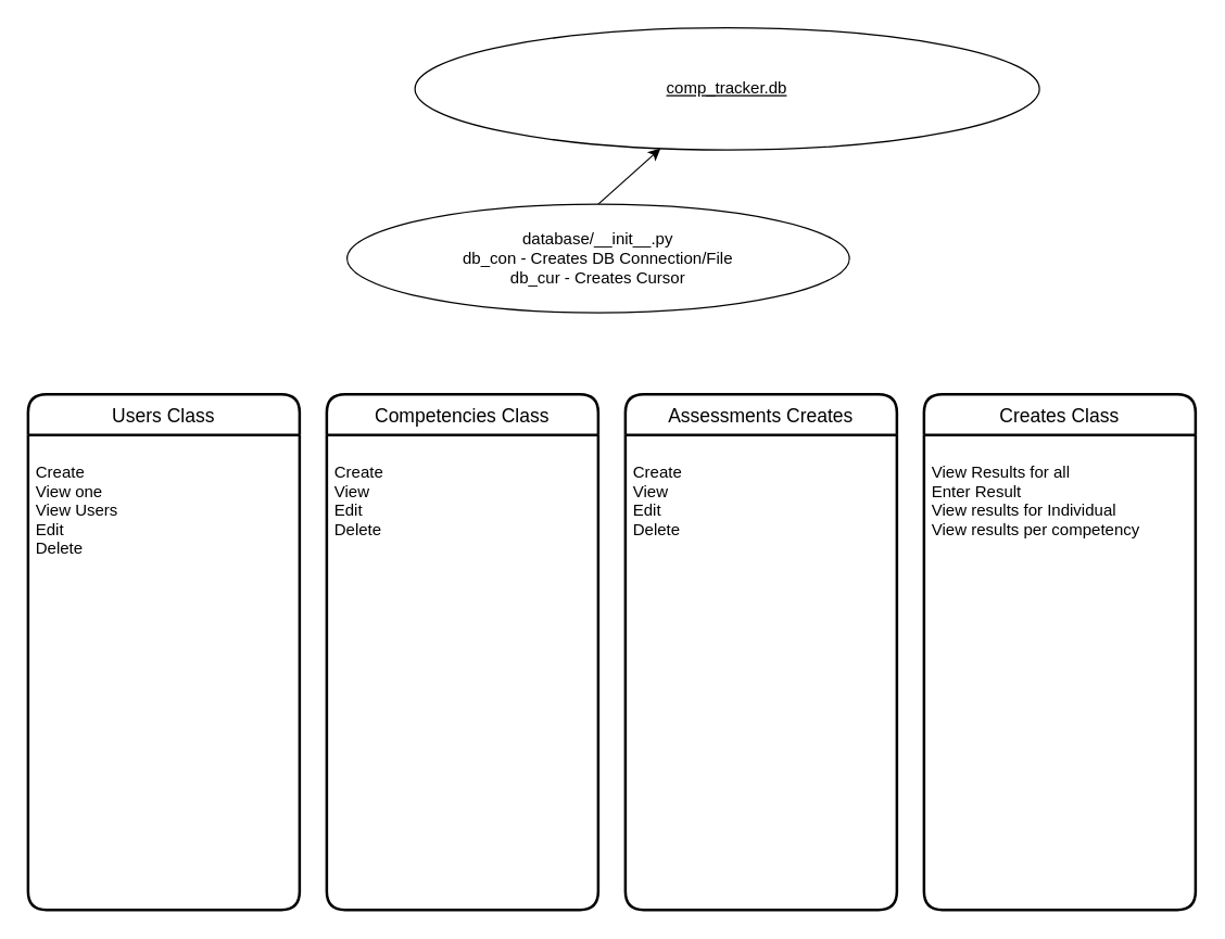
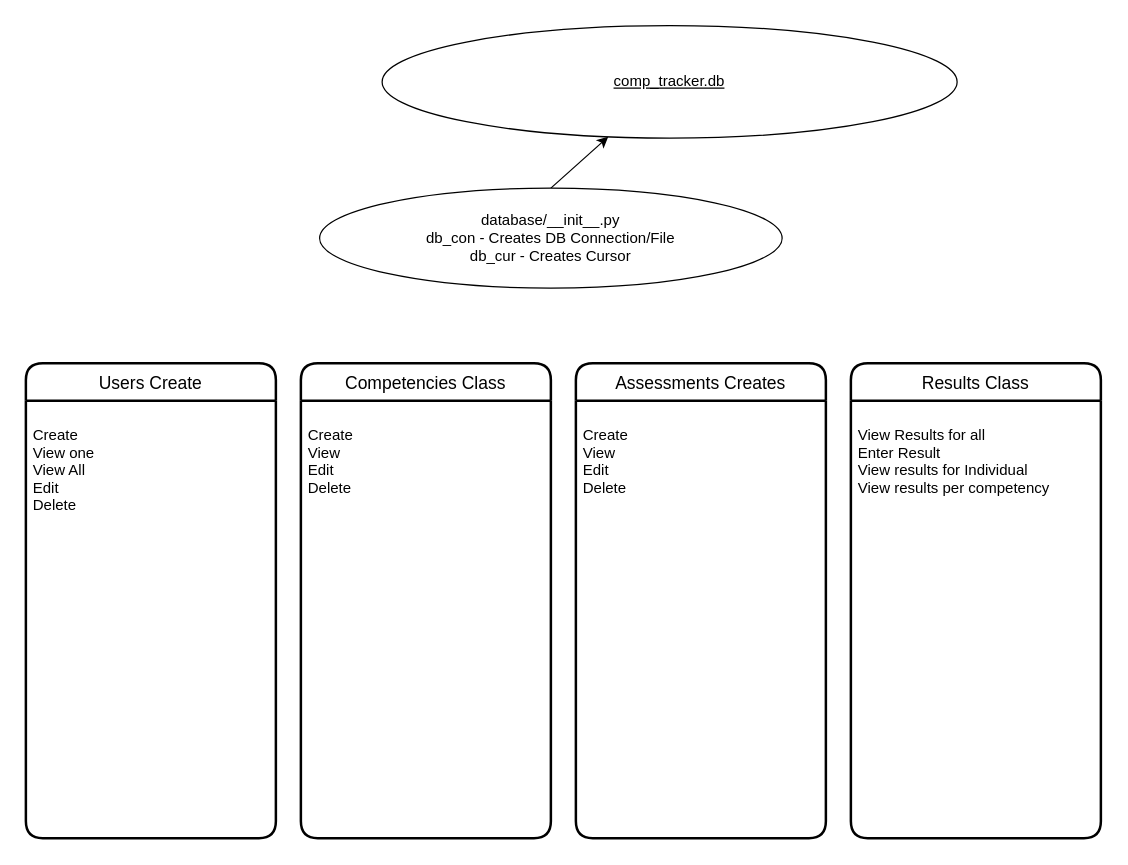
  <mxCell id="0" />
  <mxCell id="1" parent="0" />
  <mxCell id="2" value="comp_tracker.db" style="ellipse;whiteSpace=wrap;html=1;align=center;fontStyle=4;" parent="1" vertex="1"><mxGeometry x="305" y="20" width="460" height="90" as="geometry" /></mxCell>
  <mxCell id="3" style="edgeStyle=none;html=1;exitX=0.5;exitY=0;exitDx=0;exitDy=0;" parent="1" source="4" target="2" edge="1"><mxGeometry relative="1" as="geometry" /></mxCell>
  <mxCell id="4" value="database/__init__.py&lt;br&gt;db_con - Creates DB Connection/File&lt;br&gt;db_cur - Creates Cursor" style="ellipse;whiteSpace=wrap;html=1;align=center;" parent="1" vertex="1"><mxGeometry x="255" y="150" width="370" height="80" as="geometry" /></mxCell>
- <mxCell id="5" value="Users Class" style="swimlane;childLayout=stackLayout;horizontal=1;startSize=30;horizontalStack=0;rounded=1;fontSize=14;fontStyle=0;strokeWidth=2;resizeParent=0;resizeLast=1;shadow=0;dashed=0;align=center;" parent="1" vertex="1"><mxGeometry x="20" y="290" width="200" height="380" as="geometry" /></mxCell>
- <mxCell id="6" value="&#10;Create&#10;View one&#10;View Users&#10;Edit&#10;Delete&#10;" style="align=left;strokeColor=none;fillColor=none;spacingLeft=4;fontSize=12;verticalAlign=top;resizable=0;rotatable=0;part=1;" parent="5" vertex="1"><mxGeometry y="30" width="200" height="350" as="geometry" /></mxCell>
+ <mxCell id="5" value="Users Create" style="swimlane;childLayout=stackLayout;horizontal=1;startSize=30;horizontalStack=0;rounded=1;fontSize=14;fontStyle=0;strokeWidth=2;resizeParent=0;resizeLast=1;shadow=0;dashed=0;align=center;" parent="1" vertex="1"><mxGeometry x="20" y="290" width="200" height="380" as="geometry" /></mxCell>
+ <mxCell id="6" value="&#10;Create&#10;View one&#10;View All&#10;Edit&#10;Delete&#10;" style="align=left;strokeColor=none;fillColor=none;spacingLeft=4;fontSize=12;verticalAlign=top;resizable=0;rotatable=0;part=1;" parent="5" vertex="1"><mxGeometry y="30" width="200" height="350" as="geometry" /></mxCell>
  <mxCell id="7" value="Competencies Class" style="swimlane;childLayout=stackLayout;horizontal=1;startSize=30;horizontalStack=0;rounded=1;fontSize=14;fontStyle=0;strokeWidth=2;resizeParent=0;resizeLast=1;shadow=0;dashed=0;align=center;" parent="1" vertex="1"><mxGeometry x="240" y="290" width="200" height="380" as="geometry" /></mxCell>
  <mxCell id="8" value="&#10;Create&#10;View&#10;Edit&#10;Delete" style="align=left;strokeColor=none;fillColor=none;spacingLeft=4;fontSize=12;verticalAlign=top;resizable=0;rotatable=0;part=1;" parent="7" vertex="1"><mxGeometry y="30" width="200" height="350" as="geometry" /></mxCell>
  <mxCell id="9" value="Assessments Creates" style="swimlane;childLayout=stackLayout;horizontal=1;startSize=30;horizontalStack=0;rounded=1;fontSize=14;fontStyle=0;strokeWidth=2;resizeParent=0;resizeLast=1;shadow=0;dashed=0;align=center;" parent="1" vertex="1"><mxGeometry x="460" y="290" width="200" height="380" as="geometry" /></mxCell>
  <mxCell id="10" value="&#10;Create&#10;View&#10;Edit&#10;Delete" style="align=left;strokeColor=none;fillColor=none;spacingLeft=4;fontSize=12;verticalAlign=top;resizable=0;rotatable=0;part=1;" parent="9" vertex="1"><mxGeometry y="30" width="200" height="350" as="geometry" /></mxCell>
- <mxCell id="11" value="Creates Class" style="swimlane;childLayout=stackLayout;horizontal=1;startSize=30;horizontalStack=0;rounded=1;fontSize=14;fontStyle=0;strokeWidth=2;resizeParent=0;resizeLast=1;shadow=0;dashed=0;align=center;" parent="1" vertex="1"><mxGeometry x="680" y="290" width="200" height="380" as="geometry" /></mxCell>
+ <mxCell id="11" value="Results Class" style="swimlane;childLayout=stackLayout;horizontal=1;startSize=30;horizontalStack=0;rounded=1;fontSize=14;fontStyle=0;strokeWidth=2;resizeParent=0;resizeLast=1;shadow=0;dashed=0;align=center;" parent="1" vertex="1"><mxGeometry x="680" y="290" width="200" height="380" as="geometry" /></mxCell>
  <mxCell id="12" value="&#10;View Results for all&#10;Enter Result&#10;View results for Individual&#10;View results per competency&#10;" style="align=left;strokeColor=none;fillColor=none;spacingLeft=4;fontSize=12;verticalAlign=top;resizable=0;rotatable=0;part=1;" parent="11" vertex="1"><mxGeometry y="30" width="200" height="350" as="geometry" /></mxCell>
